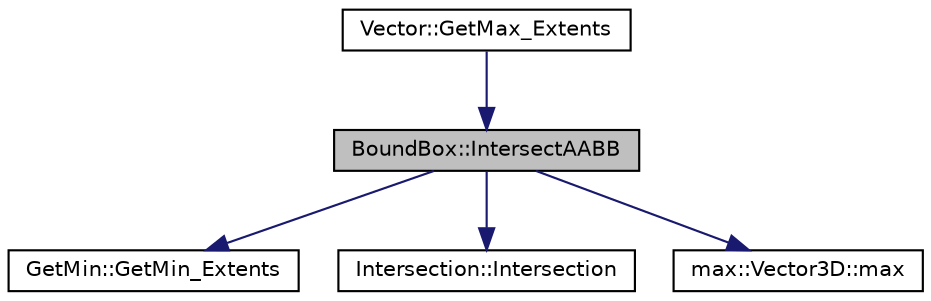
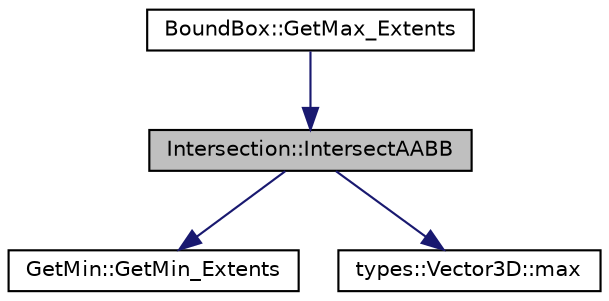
  digraph {
    rankdir=TB
    node [color=black fillcolor=white fontname=Helvetica fontsize=10 shape=record style=filled]
    edge [color=midnightblue fontname=Helvetica fontsize=10 labelfontname=Helvetica labelfontsize=10 style=solid]
-   n1 [fillcolor=grey75 fontcolor=black height=0.2 label="BoundBox::IntersectAABB" width=0.4]
+   n1 [fillcolor=grey75 fontcolor=black height=0.2 label="Intersection::IntersectAABB" width=0.4]
    n2 [height=0.2 label="GetMin::GetMin_Extents" width=0.4]
-   n3 [height=0.2 label="Intersection::Intersection" width=0.4]
-   n4 [height=0.2 label="max::Vector3D::max" width=0.4]
-   n5 [height=0.2 label="Vector::GetMax_Extents" width=0.4]
+   n4 [height=0.2 label="types::Vector3D::max" width=0.4]
+   n5 [height=0.2 label="BoundBox::GetMax_Extents" width=0.4]
    n1 -> n2
-   n1 -> n3
    n1 -> n4
    n5 -> n1
  }
